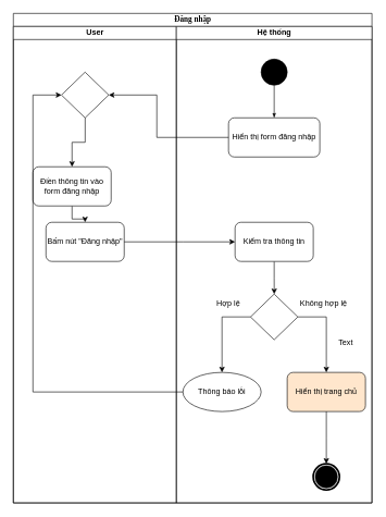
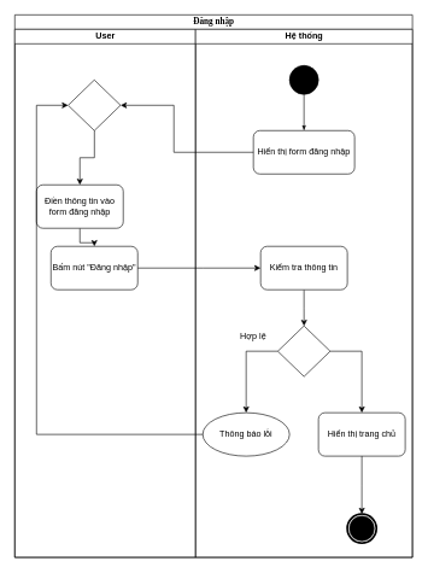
  <mxCell id="0" />
  <mxCell id="1" parent="0" />
  <mxCell id="2" value="Đăng nhập" style="swimlane;html=1;childLayout=stackLayout;startSize=20;rounded=0;shadow=0;comic=0;labelBackgroundColor=none;strokeWidth=1;fontFamily=Verdana;fontSize=12;align=center;" parent="1" vertex="1"><mxGeometry x="20" y="20" width="550" height="750" as="geometry" /></mxCell>
  <mxCell id="3" value="User" style="swimlane;html=1;startSize=20;" parent="2" vertex="1"><mxGeometry y="20" width="250" height="730" as="geometry" /></mxCell>
  <mxCell id="4" style="edgeStyle=orthogonalEdgeStyle;rounded=0;orthogonalLoop=1;jettySize=auto;html=1;entryX=0.5;entryY=0;entryDx=0;entryDy=0;strokeColor=#000000;" parent="3" source="5" target="6" edge="1"><mxGeometry relative="1" as="geometry" /></mxCell>
  <mxCell id="5" value="Điền thông tin vào form đăng nhập" style="rounded=1;whiteSpace=wrap;html=1;" parent="3" vertex="1"><mxGeometry x="30" y="215" width="120" height="60" as="geometry" /></mxCell>
  <mxCell id="6" value="Bấm nút &quot;Đăng nhập&quot;" style="rounded=1;whiteSpace=wrap;html=1;" parent="3" vertex="1"><mxGeometry x="50" y="300" width="120" height="60" as="geometry" /></mxCell>
  <mxCell id="7" style="edgeStyle=orthogonalEdgeStyle;rounded=0;orthogonalLoop=1;jettySize=auto;html=1;entryX=0.5;entryY=0;entryDx=0;entryDy=0;strokeColor=#000000;" edge="1" parent="3" source="8" target="5"><mxGeometry relative="1" as="geometry" /></mxCell>
  <mxCell id="8" value="" style="rhombus;whiteSpace=wrap;html=1;" vertex="1" parent="3"><mxGeometry x="73.75" y="70" width="72.5" height="70" as="geometry" /></mxCell>
  <mxCell id="9" value="Hệ thống" style="swimlane;html=1;startSize=20;" parent="2" vertex="1"><mxGeometry x="250" y="20" width="300" height="730" as="geometry" /></mxCell>
  <mxCell id="10" style="edgeStyle=orthogonalEdgeStyle;rounded=0;html=1;labelBackgroundColor=none;startArrow=none;startFill=0;startSize=5;endArrow=classicThin;endFill=1;endSize=5;jettySize=auto;orthogonalLoop=1;strokeWidth=1;fontFamily=Verdana;fontSize=12;entryX=0.5;entryY=0;entryDx=0;entryDy=0;" parent="9" source="11" target="13" edge="1"><mxGeometry relative="1" as="geometry"><mxPoint x="150" y="120" as="targetPoint" /></mxGeometry></mxCell>
  <mxCell id="11" value="" style="ellipse;whiteSpace=wrap;html=1;rounded=0;shadow=0;comic=0;labelBackgroundColor=none;strokeWidth=1;fillColor=#000000;fontFamily=Verdana;fontSize=12;align=center;" parent="9" vertex="1"><mxGeometry x="130" y="50" width="40" height="40" as="geometry" /></mxCell>
  <mxCell id="12" value="" style="shape=mxgraph.bpmn.shape;html=1;verticalLabelPosition=bottom;labelBackgroundColor=#ffffff;verticalAlign=top;perimeter=ellipsePerimeter;outline=end;symbol=terminate;rounded=0;shadow=0;comic=0;strokeWidth=1;fontFamily=Verdana;fontSize=12;align=center;" parent="9" vertex="1"><mxGeometry x="210" y="670" width="40" height="40" as="geometry" /></mxCell>
  <mxCell id="13" value="Hiển thị form đăng nhập" style="rounded=1;whiteSpace=wrap;html=1;" parent="9" vertex="1"><mxGeometry x="80" y="140" width="140" height="60" as="geometry" /></mxCell>
  <mxCell id="14" style="edgeStyle=orthogonalEdgeStyle;rounded=0;orthogonalLoop=1;jettySize=auto;html=1;entryX=0.5;entryY=0;entryDx=0;entryDy=0;exitX=0;exitY=0.5;exitDx=0;exitDy=0;" parent="9" source="16" target="18" edge="1"><mxGeometry relative="1" as="geometry"><Array as="points"><mxPoint x="70" y="445" /></Array></mxGeometry></mxCell>
  <mxCell id="15" style="edgeStyle=orthogonalEdgeStyle;rounded=0;orthogonalLoop=1;jettySize=auto;html=1;entryX=0.5;entryY=0;entryDx=0;entryDy=0;" parent="9" source="16" target="19" edge="1"><mxGeometry relative="1" as="geometry"><Array as="points"><mxPoint x="230" y="445" /></Array></mxGeometry></mxCell>
  <mxCell id="16" value="" style="rhombus;whiteSpace=wrap;html=1;" parent="9" vertex="1"><mxGeometry x="113.75" y="410" width="72.5" height="70" as="geometry" /></mxCell>
  <mxCell id="17" style="edgeStyle=orthogonalEdgeStyle;rounded=0;orthogonalLoop=1;jettySize=auto;html=1;exitX=0.5;exitY=1;exitDx=0;exitDy=0;" parent="9" source="19" edge="1"><mxGeometry relative="1" as="geometry"><mxPoint x="230" y="590" as="sourcePoint" /><mxPoint x="230" y="670" as="targetPoint" /><Array as="points" /></mxGeometry></mxCell>
  <mxCell id="18" value="Thông báo lỗi" style="ellipse;whiteSpace=wrap;html=1;" parent="9" vertex="1"><mxGeometry x="10" y="530" width="120" height="60" as="geometry" /></mxCell>
- <mxCell id="19" value="Hiển thị trang chủ" style="rounded=1;whiteSpace=wrap;html=1;fillColor=#ffe6cc;" parent="9" vertex="1"><mxGeometry x="170" y="530" width="120" height="60" as="geometry" /></mxCell>
+ <mxCell id="19" value="Hiển thị trang chủ" style="rounded=1;whiteSpace=wrap;html=1;" parent="9" vertex="1"><mxGeometry x="170" y="530" width="120" height="60" as="geometry" /></mxCell>
  <mxCell id="20" style="edgeStyle=orthogonalEdgeStyle;rounded=0;orthogonalLoop=1;jettySize=auto;html=1;strokeColor=#000000;" parent="9" source="21" target="16" edge="1"><mxGeometry relative="1" as="geometry" /></mxCell>
  <mxCell id="21" value="Kiểm tra thông tin" style="rounded=1;whiteSpace=wrap;html=1;" parent="9" vertex="1"><mxGeometry x="90" y="300" width="120" height="60" as="geometry" /></mxCell>
  <mxCell id="22" value="Hợp lệ" style="text;html=1;strokeColor=none;fillColor=none;align=center;verticalAlign=middle;whiteSpace=wrap;rounded=0;" parent="9" vertex="1"><mxGeometry x="50" y="410" width="60" height="30" as="geometry" /></mxCell>
- <mxCell id="23" value="Text" style="text;html=1;strokeColor=none;fillColor=none;align=center;verticalAlign=middle;whiteSpace=wrap;rounded=0;" parent="9" vertex="1"><mxGeometry x="230" y="470" width="60" height="30" as="geometry" /></mxCell>
- <mxCell id="24" value="Không hợp lệ" style="text;html=1;strokeColor=none;fillColor=none;align=center;verticalAlign=middle;whiteSpace=wrap;rounded=0;" parent="9" vertex="1"><mxGeometry x="186.25" y="410" width="80" height="30" as="geometry" /></mxCell>
  <mxCell id="25" style="edgeStyle=orthogonalEdgeStyle;rounded=0;orthogonalLoop=1;jettySize=auto;html=1;entryX=1;entryY=0.5;entryDx=0;entryDy=0;" parent="2" source="13" target="8" edge="1"><mxGeometry relative="1" as="geometry"><Array as="points"><mxPoint x="220" y="190" /><mxPoint x="220" y="125" /></Array></mxGeometry></mxCell>
  <mxCell id="26" style="edgeStyle=orthogonalEdgeStyle;rounded=0;orthogonalLoop=1;jettySize=auto;html=1;entryX=0;entryY=0.5;entryDx=0;entryDy=0;exitX=1;exitY=0.5;exitDx=0;exitDy=0;" parent="2" source="6" target="21" edge="1"><mxGeometry relative="1" as="geometry"><mxPoint x="400" y="310" as="targetPoint" /><Array as="points"><mxPoint x="260" y="350" /><mxPoint x="260" y="350" /></Array></mxGeometry></mxCell>
  <mxCell id="27" style="edgeStyle=orthogonalEdgeStyle;rounded=0;orthogonalLoop=1;jettySize=auto;html=1;entryX=0;entryY=0.5;entryDx=0;entryDy=0;strokeColor=#000000;" parent="2" source="18" target="8" edge="1"><mxGeometry relative="1" as="geometry"><Array as="points"><mxPoint x="30" y="580" /><mxPoint x="30" y="125" /></Array></mxGeometry></mxCell>
